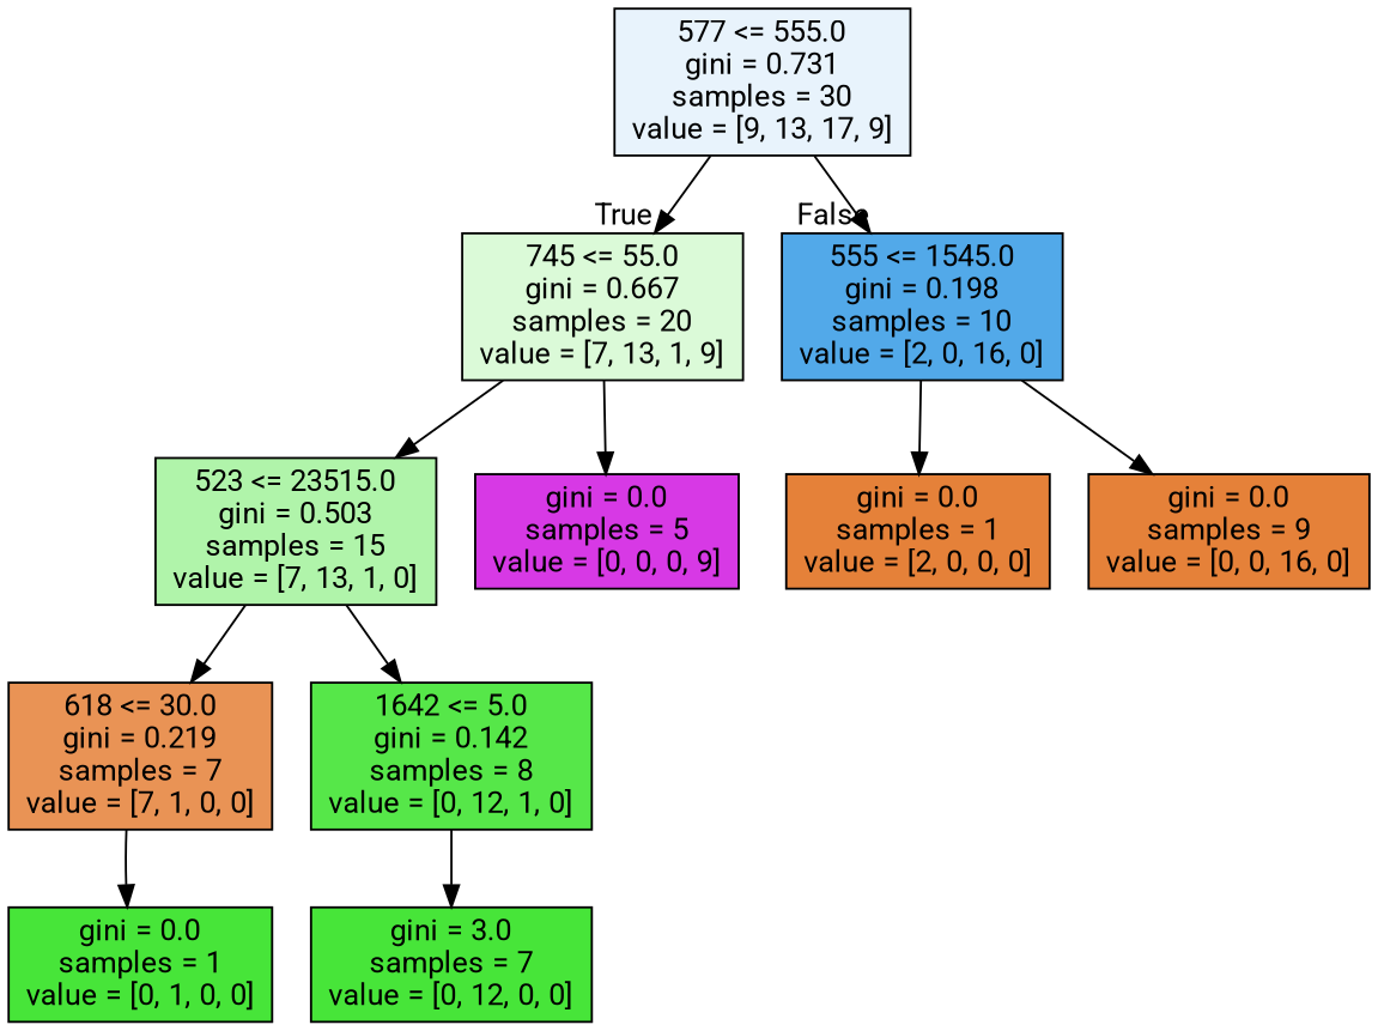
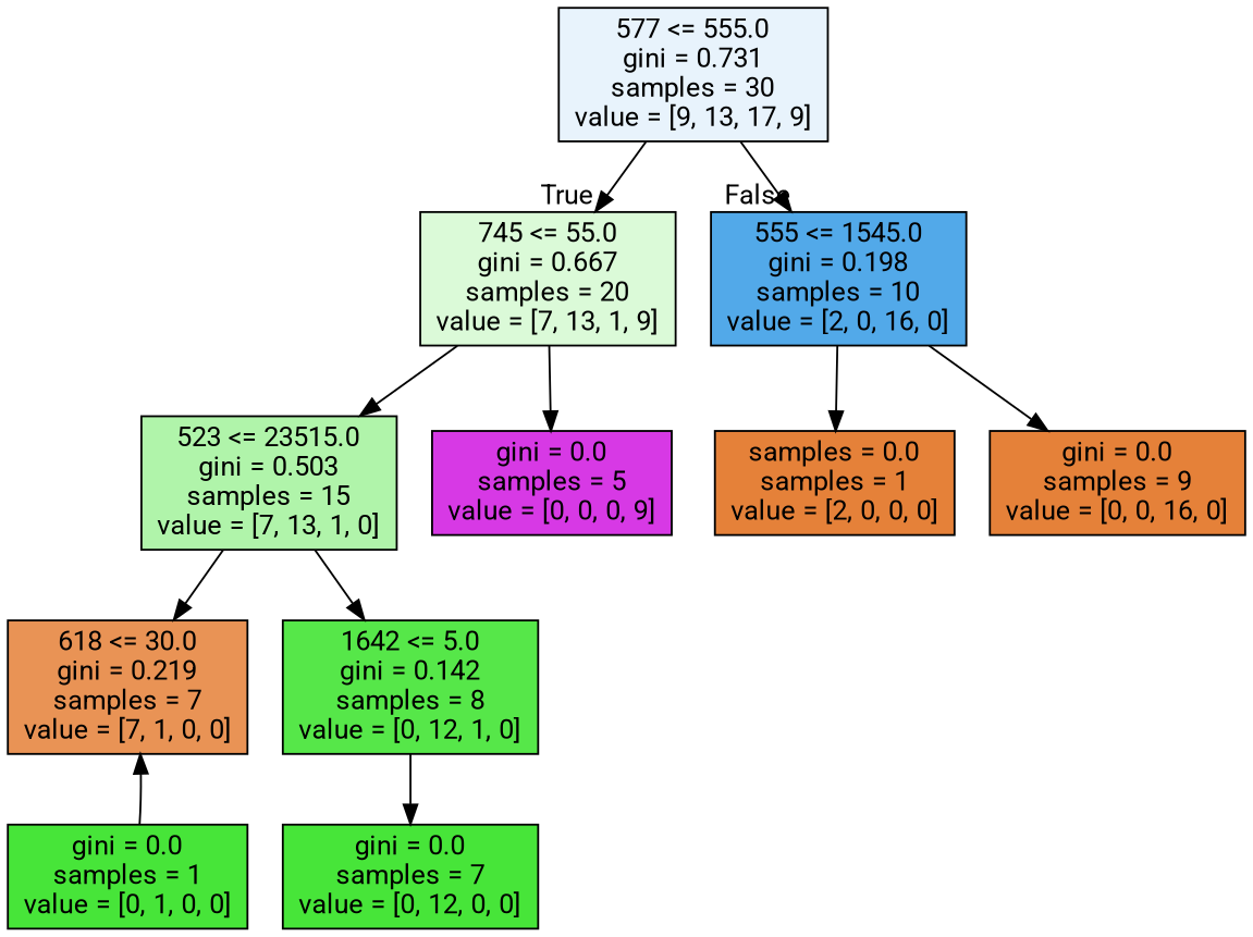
  digraph {
    fontname=Roboto
    node [color=black fillcolor="#e58139ff" fontname=Roboto shape=box style=filled]
    edge [fontname=Roboto]
    n1 [fillcolor="#399de51d" label="577 <= 555.0\ngini = 0.731\nsamples = 30\nvalue = [9, 13, 17, 9]"]
    n2 [fillcolor="#47e53931" label="745 <= 55.0\ngini = 0.667\nsamples = 20\nvalue = [7, 13, 1, 9]"]
    n3 [fillcolor="#399de5df" label="555 <= 1545.0\ngini = 0.198\nsamples = 10\nvalue = [2, 0, 16, 0]"]
    n4 [fillcolor="#47e5396d" label="523 <= 23515.0\ngini = 0.503\nsamples = 15\nvalue = [7, 13, 1, 0]"]
    n5 [fillcolor="#d739e5ff" label="gini = 0.0\nsamples = 5\nvalue = [0, 0, 0, 9]"]
-   n6 [label="gini = 0.0\nsamples = 1\nvalue = [2, 0, 0, 0]"]
+   n6 [label="samples = 0.0\nsamples = 1\nvalue = [2, 0, 0, 0]"]
    n7 [label="gini = 0.0\nsamples = 9\nvalue = [0, 0, 16, 0]"]
    n8 [fillcolor="#e58139db" label="618 <= 30.0\ngini = 0.219\nsamples = 7\nvalue = [7, 1, 0, 0]"]
    n9 [fillcolor="#47e539ea" label="1642 <= 5.0\ngini = 0.142\nsamples = 8\nvalue = [0, 12, 1, 0]"]
    n10 [fillcolor="#47e539ff" label="gini = 0.0\nsamples = 1\nvalue = [0, 1, 0, 0]"]
-   n11 [fillcolor="#47e539ff" label="gini = 3.0\nsamples = 7\nvalue = [0, 12, 0, 0]"]
+   n11 [fillcolor="#47e539ff" label="gini = 0.0\nsamples = 7\nvalue = [0, 12, 0, 0]"]
    n1 -> n2 [headlabel=True labelangle=45 labeldistance=2.5]
    n1 -> n3 [headlabel=False labelangle=-45 labeldistance=2.5]
    n2 -> n4
    n2 -> n5
    n3 -> n6
    n3 -> n7
    n4 -> n8
    n4 -> n9
-   n8 -> n10
+   n10 -> n8
    n9 -> n11
  }
